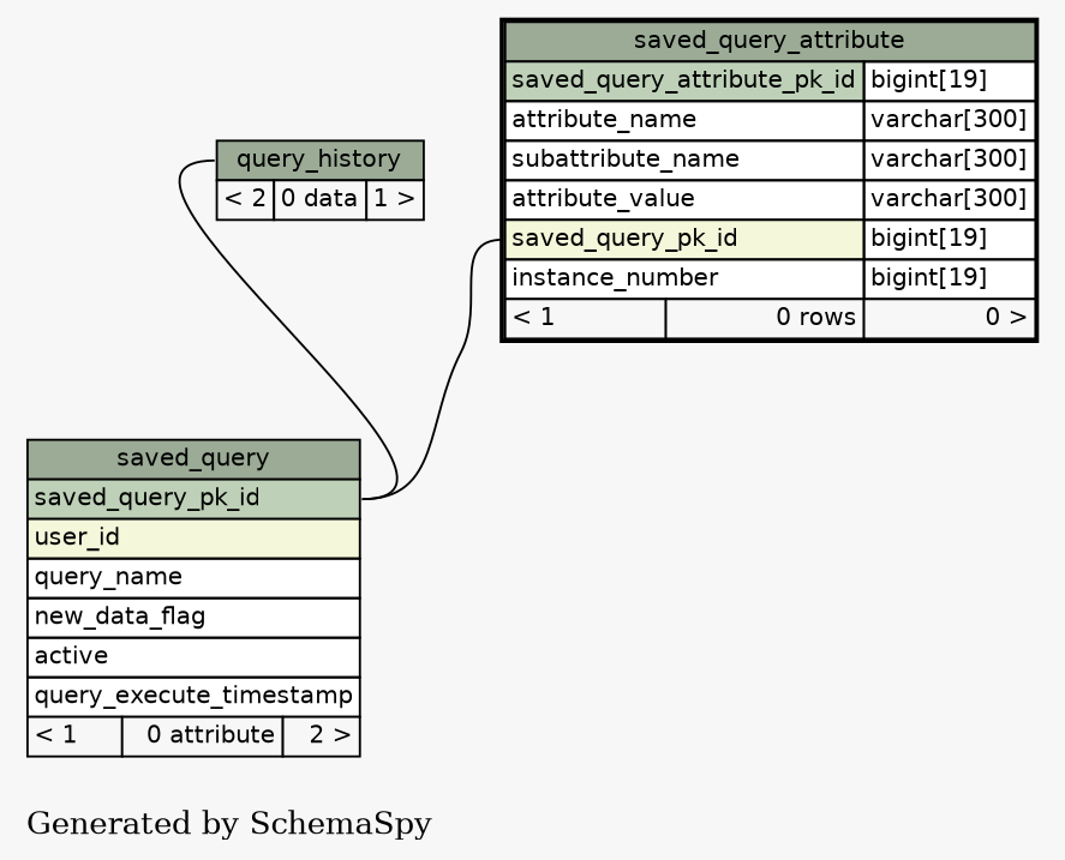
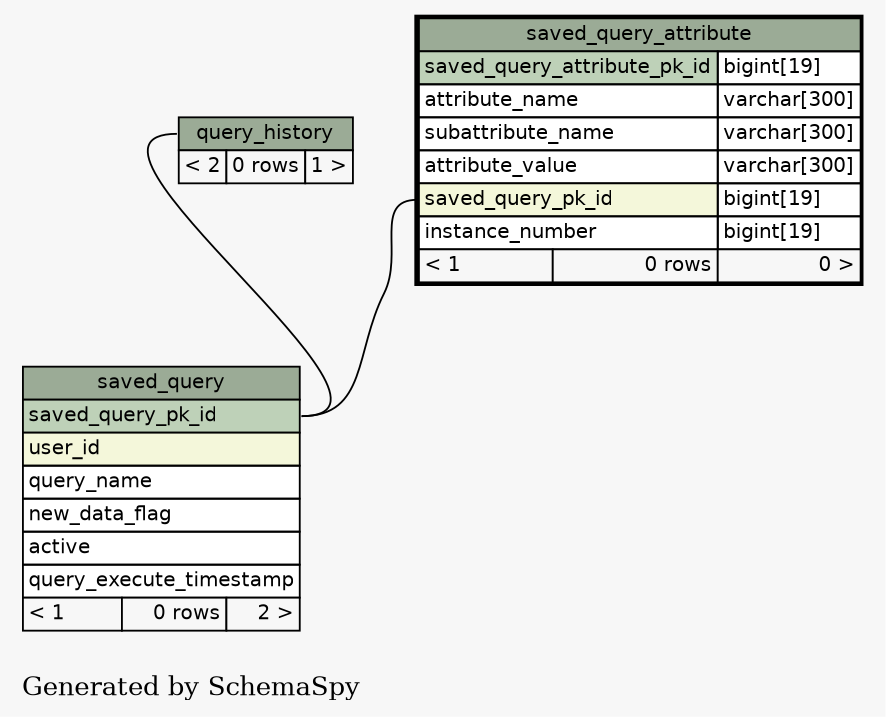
  digraph {
    bgcolor="#f7f7f7"
    label="\nGenerated by SchemaSpy"
    labeljust=l
    rankdir=TB
    node [fontname=Helvetica fontsize=11 shape=plaintext]
    edge [arrowhead=none arrowsize=0.8 arrowtail=crowodot headport="saved_query_pk_id:e"]
-   n1 [label=<     <TABLE BORDER="0" CELLBORDER="1" CELLSPACING="0" BGCOLOR="#ffffff">       <TR><TD PORT="query_history.heading" COLSPAN="3" BGCOLOR="#9bab96" ALIGN="CENTER">query_history</TD></TR>       <TR><TD ALIGN="LEFT" BGCOLOR="#f7f7f7">&lt; 2</TD><TD ALIGN="RIGHT" BGCOLOR="#f7f7f7">0 data</TD><TD ALIGN="RIGHT" BGCOLOR="#f7f7f7">1 &gt;</TD></TR>     </TABLE>>]
-   n2 [label=<     <TABLE BORDER="0" CELLBORDER="1" CELLSPACING="0" BGCOLOR="#ffffff">       <TR><TD PORT="saved_query.heading" COLSPAN="3" BGCOLOR="#9bab96" ALIGN="CENTER">saved_query</TD></TR>       <TR><TD PORT="saved_query_pk_id" COLSPAN="3" BGCOLOR="#bed1b8" ALIGN="LEFT">saved_query_pk_id</TD></TR>       <TR><TD PORT="user_id" COLSPAN="3" BGCOLOR="#f4f7da" ALIGN="LEFT">user_id</TD></TR>       <TR><TD PORT="query_name" COLSPAN="3" ALIGN="LEFT">query_name</TD></TR>       <TR><TD PORT="new_data_flag" COLSPAN="3" ALIGN="LEFT">new_data_flag</TD></TR>       <TR><TD PORT="active" COLSPAN="3" ALIGN="LEFT">active</TD></TR>       <TR><TD PORT="query_execute_timestamp" COLSPAN="3" ALIGN="LEFT">query_execute_timestamp</TD></TR>       <TR><TD ALIGN="LEFT" BGCOLOR="#f7f7f7">&lt; 1</TD><TD ALIGN="RIGHT" BGCOLOR="#f7f7f7">0 attribute</TD><TD ALIGN="RIGHT" BGCOLOR="#f7f7f7">2 &gt;</TD></TR>     </TABLE>>]
+   n1 [label=<     <TABLE BORDER="0" CELLBORDER="1" CELLSPACING="0" BGCOLOR="#ffffff">       <TR><TD PORT="query_history.heading" COLSPAN="3" BGCOLOR="#9bab96" ALIGN="CENTER">query_history</TD></TR>       <TR><TD ALIGN="LEFT" BGCOLOR="#f7f7f7">&lt; 2</TD><TD ALIGN="RIGHT" BGCOLOR="#f7f7f7">0 rows</TD><TD ALIGN="RIGHT" BGCOLOR="#f7f7f7">1 &gt;</TD></TR>     </TABLE>>]
+   n2 [label=<     <TABLE BORDER="0" CELLBORDER="1" CELLSPACING="0" BGCOLOR="#ffffff">       <TR><TD PORT="saved_query.heading" COLSPAN="3" BGCOLOR="#9bab96" ALIGN="CENTER">saved_query</TD></TR>       <TR><TD PORT="saved_query_pk_id" COLSPAN="3" BGCOLOR="#bed1b8" ALIGN="LEFT">saved_query_pk_id</TD></TR>       <TR><TD PORT="user_id" COLSPAN="3" BGCOLOR="#f4f7da" ALIGN="LEFT">user_id</TD></TR>       <TR><TD PORT="query_name" COLSPAN="3" ALIGN="LEFT">query_name</TD></TR>       <TR><TD PORT="new_data_flag" COLSPAN="3" ALIGN="LEFT">new_data_flag</TD></TR>       <TR><TD PORT="active" COLSPAN="3" ALIGN="LEFT">active</TD></TR>       <TR><TD PORT="query_execute_timestamp" COLSPAN="3" ALIGN="LEFT">query_execute_timestamp</TD></TR>       <TR><TD ALIGN="LEFT" BGCOLOR="#f7f7f7">&lt; 1</TD><TD ALIGN="RIGHT" BGCOLOR="#f7f7f7">0 rows</TD><TD ALIGN="RIGHT" BGCOLOR="#f7f7f7">2 &gt;</TD></TR>     </TABLE>>]
    n3 [label=<     <TABLE BORDER="2" CELLBORDER="1" CELLSPACING="0" BGCOLOR="#ffffff">       <TR><TD PORT="saved_query_attribute.heading" COLSPAN="3" BGCOLOR="#9bab96" ALIGN="CENTER">saved_query_attribute</TD></TR>       <TR><TD PORT="saved_query_attribute_pk_id" COLSPAN="2" BGCOLOR="#bed1b8" ALIGN="LEFT">saved_query_attribute_pk_id</TD><TD PORT="saved_query_attribute_pk_id.type" ALIGN="LEFT">bigint[19]</TD></TR>       <TR><TD PORT="attribute_name" COLSPAN="2" ALIGN="LEFT">attribute_name</TD><TD PORT="attribute_name.type" ALIGN="LEFT">varchar[300]</TD></TR>       <TR><TD PORT="subattribute_name" COLSPAN="2" ALIGN="LEFT">subattribute_name</TD><TD PORT="subattribute_name.type" ALIGN="LEFT">varchar[300]</TD></TR>       <TR><TD PORT="attribute_value" COLSPAN="2" ALIGN="LEFT">attribute_value</TD><TD PORT="attribute_value.type" ALIGN="LEFT">varchar[300]</TD></TR>       <TR><TD PORT="saved_query_pk_id" COLSPAN="2" BGCOLOR="#f4f7da" ALIGN="LEFT">saved_query_pk_id</TD><TD PORT="saved_query_pk_id.type" ALIGN="LEFT">bigint[19]</TD></TR>       <TR><TD PORT="instance_number" COLSPAN="2" ALIGN="LEFT">instance_number</TD><TD PORT="instance_number.type" ALIGN="LEFT">bigint[19]</TD></TR>       <TR><TD ALIGN="LEFT" BGCOLOR="#f7f7f7">&lt; 1</TD><TD ALIGN="RIGHT" BGCOLOR="#f7f7f7">0 rows</TD><TD ALIGN="RIGHT" BGCOLOR="#f7f7f7">0 &gt;</TD></TR>     </TABLE>>]
    n1 -> n2 [tailport="query_history.heading:w"]
    n3 -> n2 [tailport="saved_query_pk_id:w"]
  }
